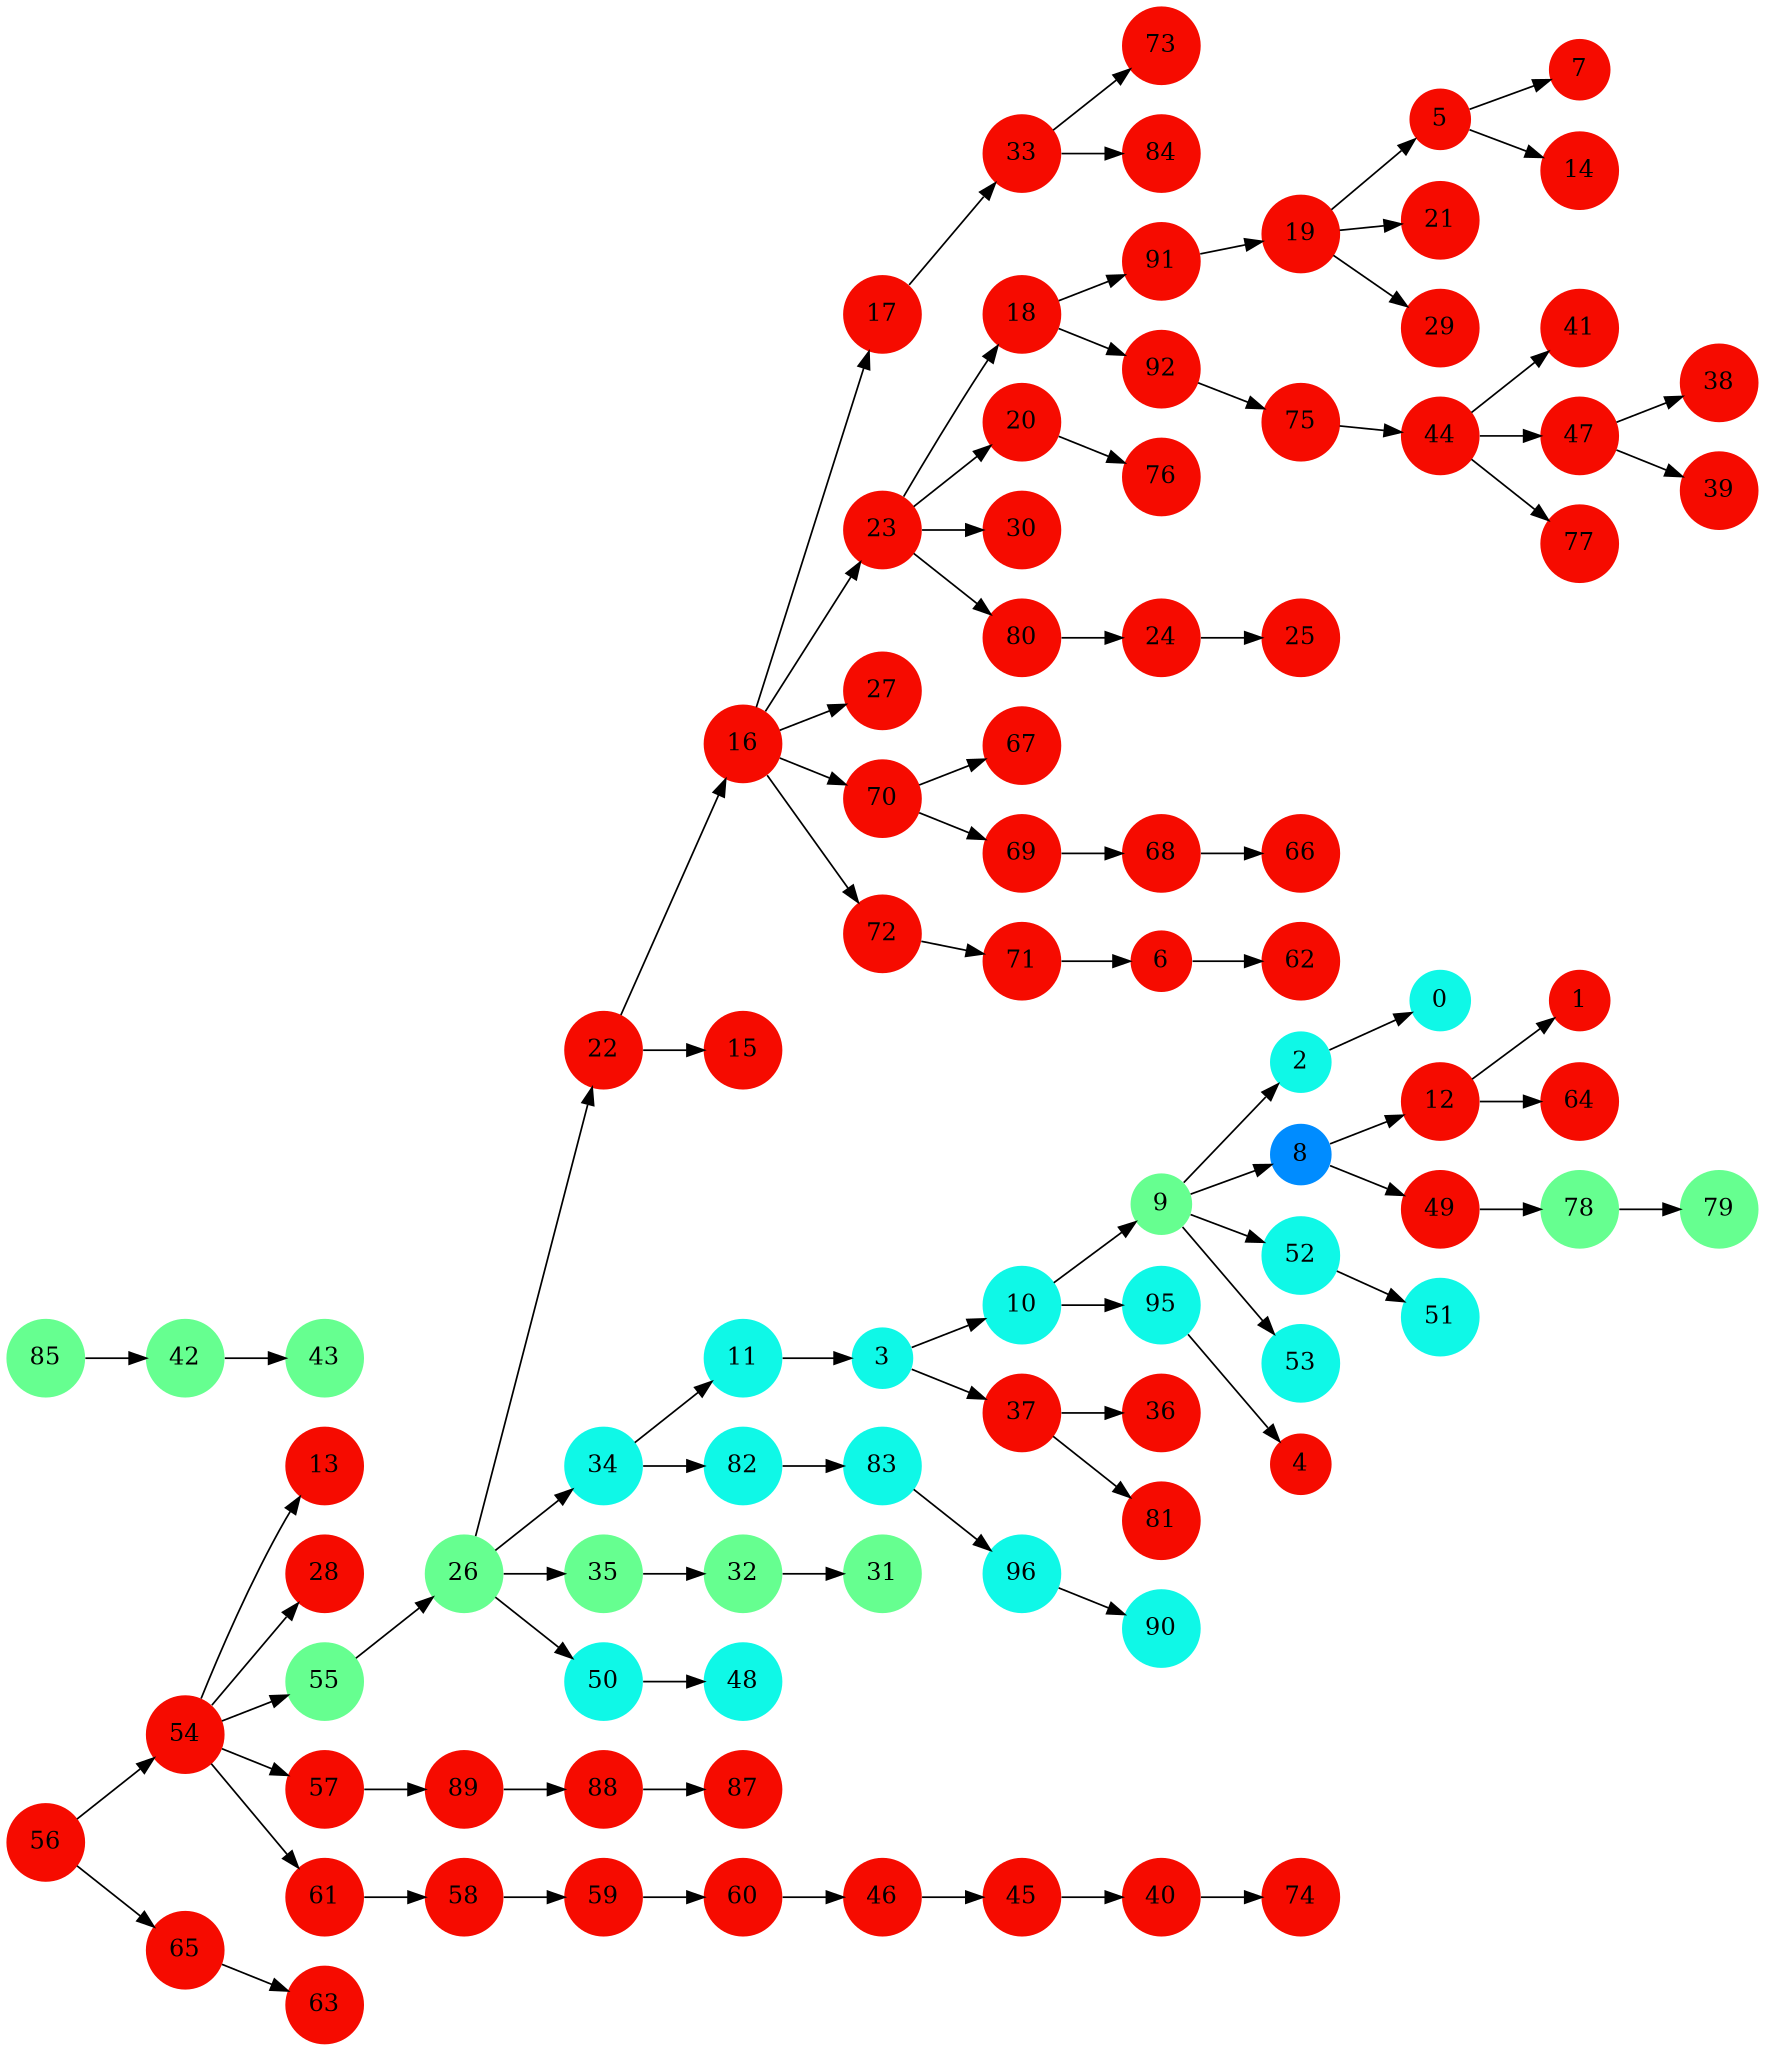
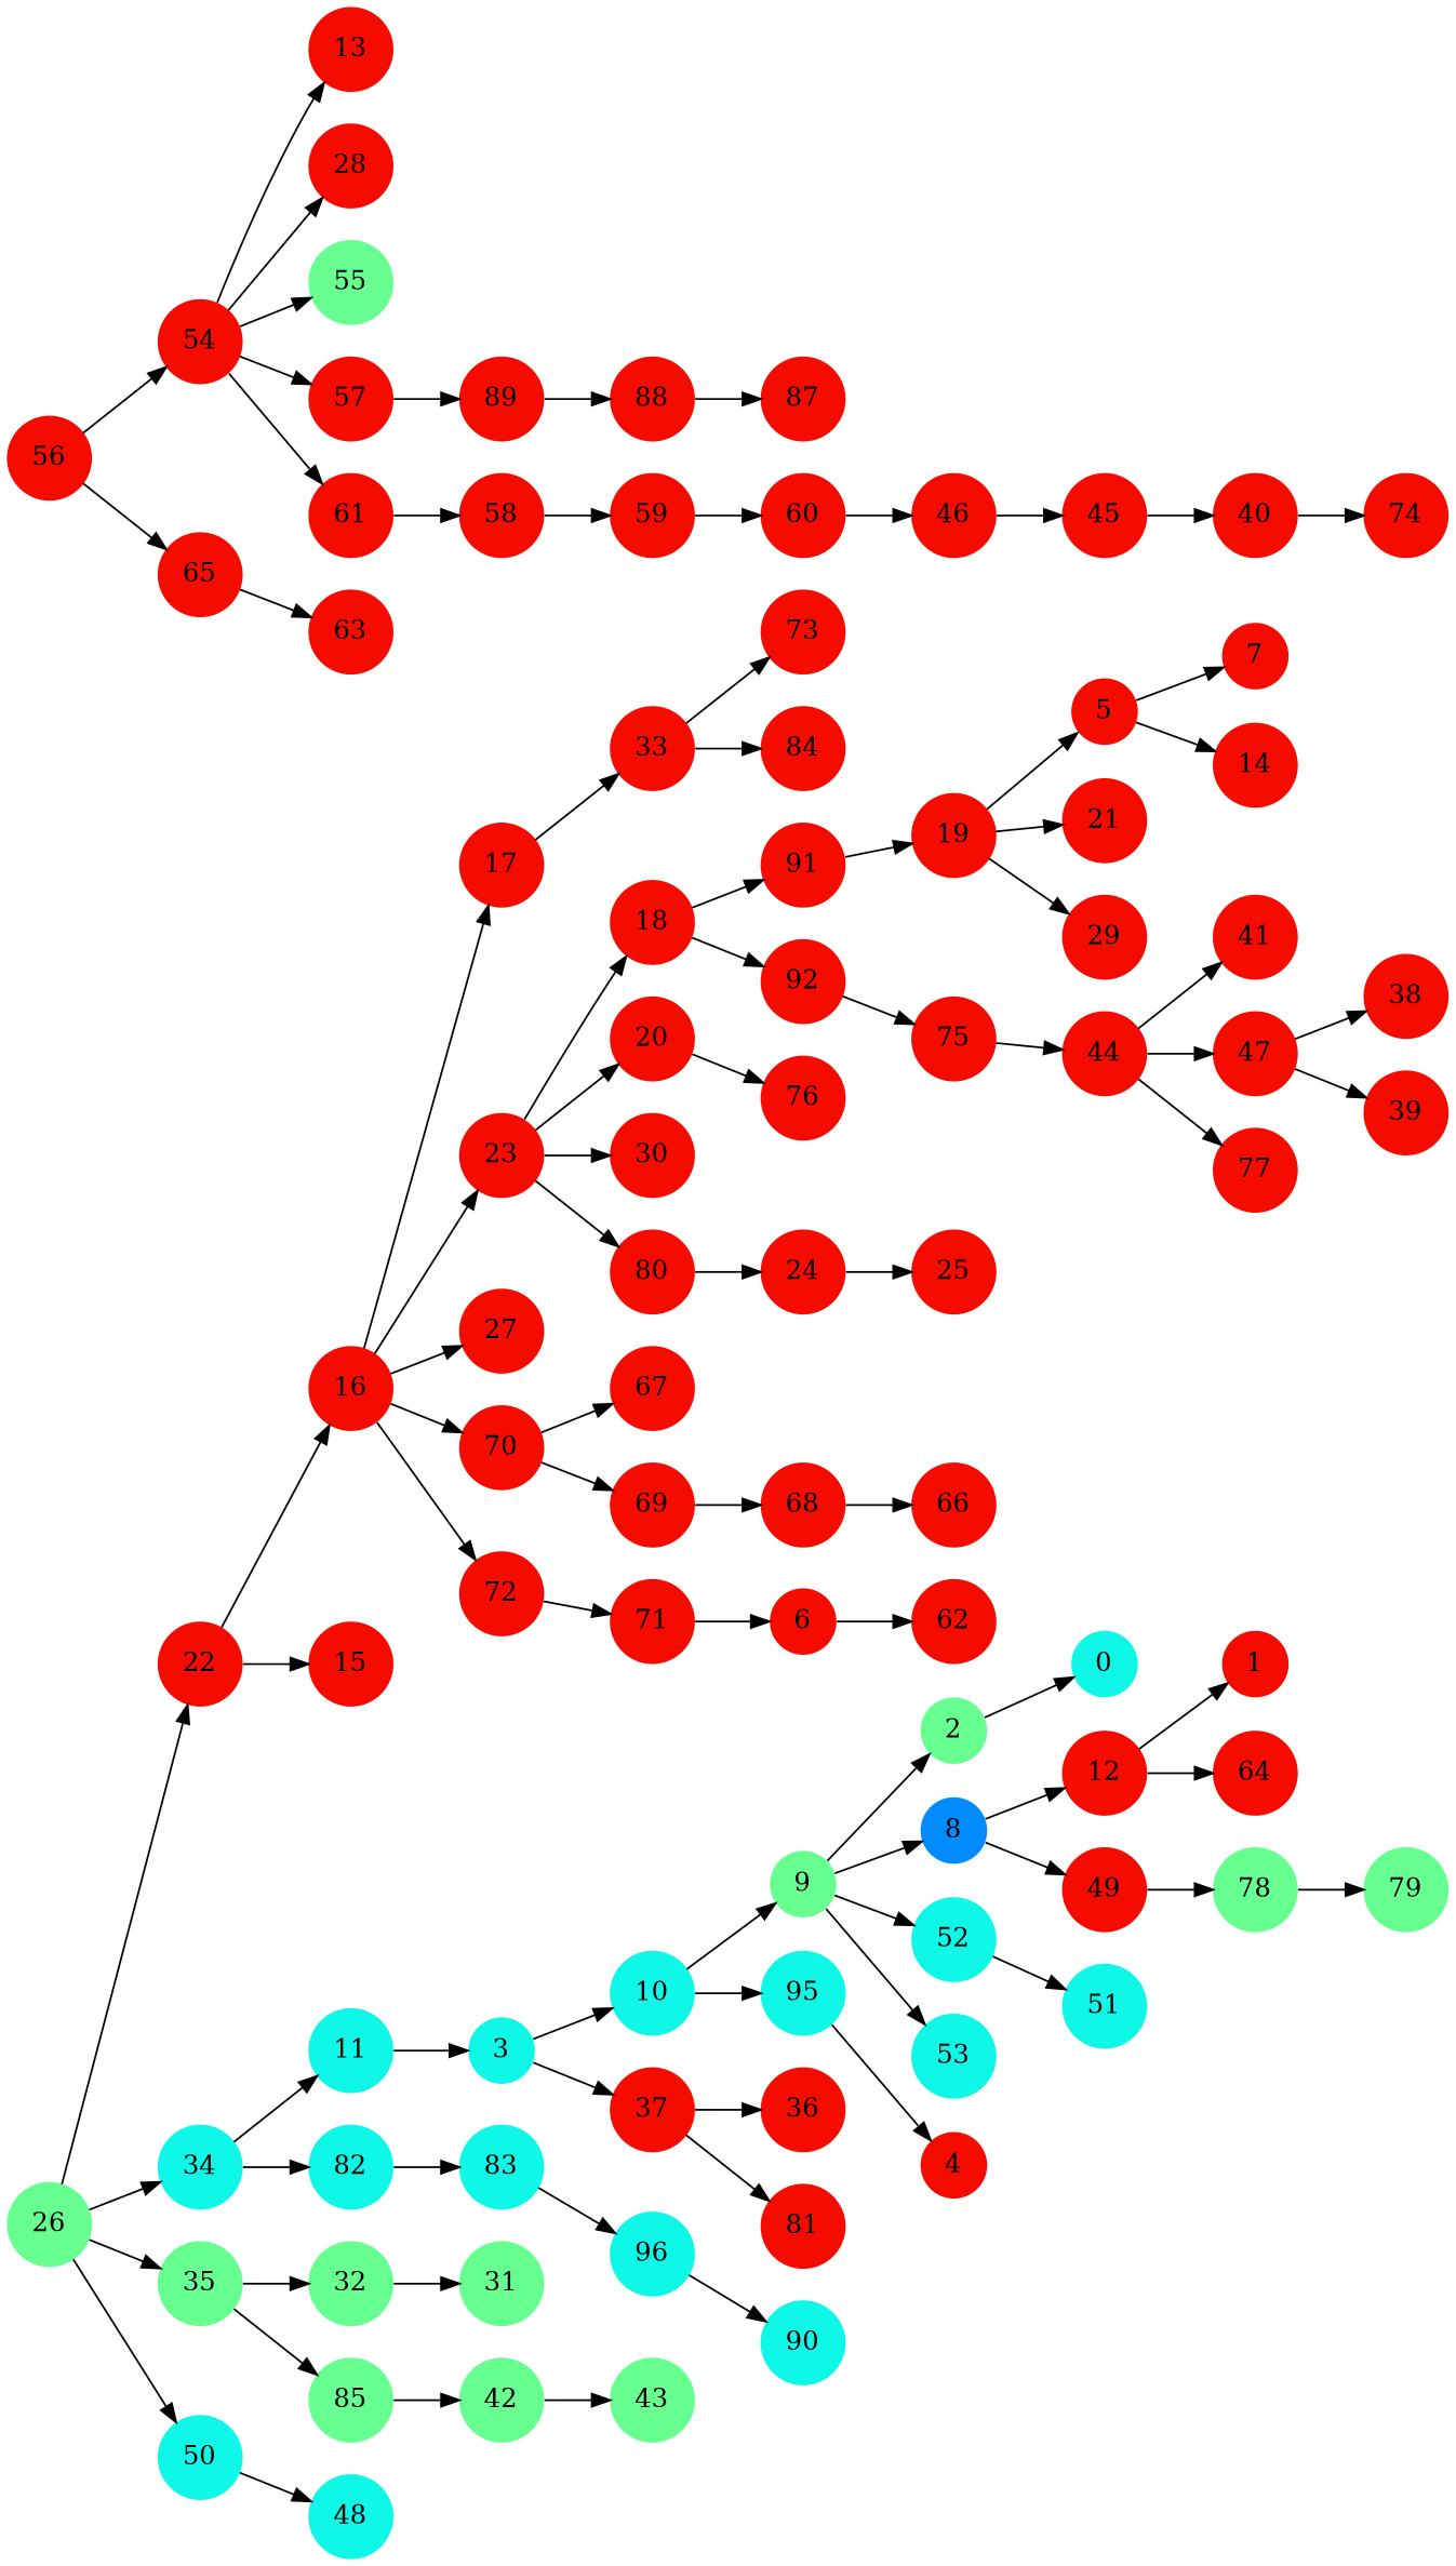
  digraph {
    rankdir=LR
    node [fillcolor="#f60b00" penwidth=0 shape=circle style=filled]
    0 [fillcolor="#0ff8e7"]
-   2 [fillcolor="#0ff8e7"]
+   2 [fillcolor="#66ff90"]
    3 [fillcolor="#0ff8e7"]
    10 [fillcolor="#0ff8e7"]
    37
    9 [fillcolor="#66ff90"]
    n7 [fillcolor="#0ff8e7" label=95]
    36
    81
    5
    7
    14
    6
    62
    8 [fillcolor="#008cff"]
    12
    49
    1
    64
    78 [fillcolor="#66ff90"]
    52 [fillcolor="#0ff8e7"]
    53 [fillcolor="#0ff8e7"]
    51 [fillcolor="#0ff8e7"]
    4
    11 [fillcolor="#0ff8e7"]
    16
    17
    23
    27
    70
    72
    33
    18
    20
    30
    80
    67
    69
    71
    73
    84
    91
    92
    19
    75
    21
    29
    76
    22
    15
    24
    25
    26 [fillcolor="#66ff90"]
    34 [fillcolor="#0ff8e7"]
    35 [fillcolor="#66ff90"]
    50 [fillcolor="#0ff8e7"]
    82 [fillcolor="#0ff8e7"]
    32 [fillcolor="#66ff90"]
    85 [fillcolor="#66ff90"]
    48 [fillcolor="#0ff8e7"]
    31 [fillcolor="#66ff90"]
    83 [fillcolor="#0ff8e7"]
    42 [fillcolor="#66ff90"]
    40
    74
    43 [fillcolor="#66ff90"]
    44
    41
    47
    77
    38
    39
    45
    46
    79 [fillcolor="#66ff90"]
    54
    13
    28
    55 [fillcolor="#66ff90"]
    57
    61
    89
    58
    56
    65
    63
    88
    59
    60
    68
    66
    n92 [fillcolor="#0ff8e7" label=96]
    90 [fillcolor="#0ff8e7"]
    87
    2 -> 0
    3 -> 10
    3 -> 37
    10 -> 9
    10 -> n7
    37 -> 36
    37 -> 81
    9 -> 2
    9 -> 8
    9 -> 52
    9 -> 53
    n7 -> 4
    5 -> 7
    5 -> 14
    6 -> 62
    8 -> 12
    8 -> 49
    12 -> 1
    12 -> 64
    49 -> 78
    78 -> 79
    52 -> 51
    11 -> 3
    16 -> 17
    16 -> 23
    16 -> 27
    16 -> 70
    16 -> 72
    17 -> 33
    23 -> 18
    23 -> 20
    23 -> 30
    23 -> 80
    70 -> 67
    70 -> 69
    72 -> 71
    33 -> 73
    33 -> 84
    18 -> 91
    18 -> 92
    20 -> 76
    80 -> 24
    69 -> 68
    71 -> 6
    91 -> 19
    92 -> 75
    19 -> 5
    19 -> 21
    19 -> 29
    75 -> 44
    22 -> 16
    22 -> 15
    24 -> 25
    26 -> 22
    26 -> 34
    26 -> 35
    26 -> 50
    34 -> 11
    34 -> 82
    35 -> 32
+   35 -> 85
    50 -> 48
    82 -> 83
    32 -> 31
    85 -> 42
    83 -> n92
    42 -> 43
    40 -> 74
    44 -> 41
    44 -> 47
    44 -> 77
    47 -> 38
    47 -> 39
    45 -> 40
    46 -> 45
    54 -> 13
    54 -> 28
    54 -> 55
    54 -> 57
    54 -> 61
-   55 -> 26
    57 -> 89
    61 -> 58
    89 -> 88
    58 -> 59
    56 -> 54
    56 -> 65
    65 -> 63
    88 -> 87
    59 -> 60
    60 -> 46
    68 -> 66
    n92 -> 90
  }
